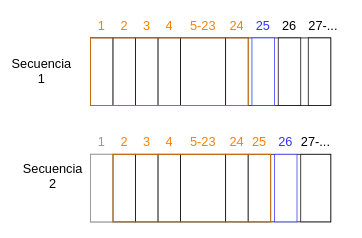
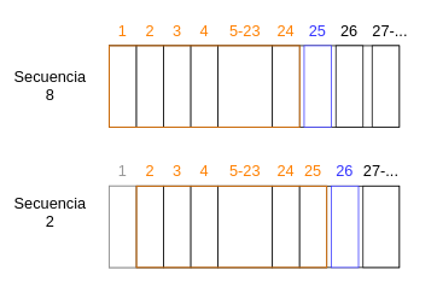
  <mxCell id="0" />
  <mxCell id="1" parent="0" />
  <mxCell id="2" value="" style="rounded=0;whiteSpace=wrap;html=1;fontSize=17;" vertex="1" parent="1"><mxGeometry x="120" y="50" width="320" height="90" as="geometry" /></mxCell>
  <mxCell id="3" value="" style="rounded=0;whiteSpace=wrap;html=1;fontSize=17;" vertex="1" parent="1"><mxGeometry x="120" y="50" width="30" height="90" as="geometry" /></mxCell>
  <mxCell id="4" value="" style="rounded=0;whiteSpace=wrap;html=1;fontSize=17;" vertex="1" parent="1"><mxGeometry x="150" y="50" width="30" height="90" as="geometry" /></mxCell>
  <mxCell id="5" value="" style="rounded=0;whiteSpace=wrap;html=1;fontSize=17;" vertex="1" parent="1"><mxGeometry x="180" y="50" width="30" height="90" as="geometry" /></mxCell>
  <mxCell id="6" value="" style="rounded=0;whiteSpace=wrap;html=1;fontSize=17;" vertex="1" parent="1"><mxGeometry x="210" y="50" width="30" height="90" as="geometry" /></mxCell>
  <mxCell id="7" value="" style="rounded=0;whiteSpace=wrap;html=1;fontSize=17;" vertex="1" parent="1"><mxGeometry x="240" y="50" width="60" height="90" as="geometry" /></mxCell>
  <mxCell id="8" value="&lt;font color=&quot;#ff8000&quot; style=&quot;font-size: 17px;&quot;&gt;1&lt;/font&gt;" style="text;html=1;align=center;verticalAlign=middle;whiteSpace=wrap;rounded=0;fontSize=17;" vertex="1" parent="1"><mxGeometry x="105" y="20" width="60" height="30" as="geometry" /></mxCell>
  <mxCell id="9" value="&lt;font color=&quot;#ff8000&quot; style=&quot;font-size: 17px;&quot;&gt;2&lt;/font&gt;" style="text;html=1;align=center;verticalAlign=middle;whiteSpace=wrap;rounded=0;fontSize=17;" vertex="1" parent="1"><mxGeometry x="135" y="20" width="60" height="30" as="geometry" /></mxCell>
  <mxCell id="10" value="&lt;font color=&quot;#ff8000&quot; style=&quot;font-size: 17px;&quot;&gt;3&lt;/font&gt;" style="text;html=1;align=center;verticalAlign=middle;whiteSpace=wrap;rounded=0;fontSize=17;" vertex="1" parent="1"><mxGeometry x="165" y="20" width="60" height="30" as="geometry" /></mxCell>
  <mxCell id="11" value="&lt;font color=&quot;#ff8000&quot; style=&quot;font-size: 17px;&quot;&gt;4&lt;/font&gt;" style="text;html=1;align=center;verticalAlign=middle;whiteSpace=wrap;rounded=0;fontSize=17;" vertex="1" parent="1"><mxGeometry x="195" y="20" width="60" height="30" as="geometry" /></mxCell>
  <mxCell id="12" value="&lt;font color=&quot;#ff8000&quot; style=&quot;font-size: 17px;&quot;&gt;5-23&lt;/font&gt;" style="text;html=1;align=center;verticalAlign=middle;whiteSpace=wrap;rounded=0;fontSize=17;" vertex="1" parent="1"><mxGeometry x="240" y="20" width="60" height="30" as="geometry" /></mxCell>
  <mxCell id="13" value="" style="rounded=0;whiteSpace=wrap;html=1;fontSize=17;" vertex="1" parent="1"><mxGeometry x="300" y="50" width="30" height="90" as="geometry" /></mxCell>
  <mxCell id="14" value="&lt;font color=&quot;#ff8000&quot; style=&quot;font-size: 17px;&quot;&gt;24&lt;/font&gt;" style="text;html=1;align=center;verticalAlign=middle;whiteSpace=wrap;rounded=0;fontSize=17;" vertex="1" parent="1"><mxGeometry x="285" y="20" width="60" height="30" as="geometry" /></mxCell>
  <mxCell id="15" value="" style="rounded=0;whiteSpace=wrap;html=1;strokeColor=#3333FF;fontSize=17;" vertex="1" parent="1"><mxGeometry x="335" y="50" width="30" height="90" as="geometry" /></mxCell>
  <mxCell id="16" value="&lt;font color=&quot;#3333ff&quot; style=&quot;font-size: 17px;&quot;&gt;25&lt;/font&gt;" style="text;html=1;align=center;verticalAlign=middle;whiteSpace=wrap;rounded=0;fontSize=17;" vertex="1" parent="1"><mxGeometry x="320" y="20" width="60" height="30" as="geometry" /></mxCell>
  <mxCell id="17" value="" style="rounded=0;whiteSpace=wrap;html=1;fillColor=none;strokeColor=#FF8000;fontSize=17;" vertex="1" parent="1"><mxGeometry x="120" y="50" width="210" height="90" as="geometry" /></mxCell>
  <mxCell id="18" value="26" style="text;html=1;align=center;verticalAlign=middle;whiteSpace=wrap;rounded=0;fontSize=17;" vertex="1" parent="1"><mxGeometry x="355" y="20" width="60" height="30" as="geometry" /></mxCell>
- <mxCell id="19" value="Secuencia 1" style="text;html=1;align=center;verticalAlign=middle;whiteSpace=wrap;rounded=0;fontSize=17;" vertex="1" parent="1"><mxGeometry x="20" y="80" width="70" height="30" as="geometry" /></mxCell>
- <mxCell id="20" value="Secuencia 2" style="text;html=1;align=center;verticalAlign=middle;whiteSpace=wrap;rounded=0;fontSize=17;" vertex="1" parent="1"><mxGeometry x="35" y="220" width="70" height="30" as="geometry" /></mxCell>
+ <mxCell id="19" value="Secuencia 8" style="text;html=1;align=center;verticalAlign=middle;whiteSpace=wrap;rounded=0;fontSize=17;" vertex="1" parent="1"><mxGeometry x="20" y="80" width="70" height="30" as="geometry" /></mxCell>
+ <mxCell id="20" value="Secuencia 2" style="text;html=1;align=center;verticalAlign=middle;whiteSpace=wrap;rounded=0;fontSize=17;" vertex="1" parent="1"><mxGeometry x="20" y="220" width="70" height="30" as="geometry" /></mxCell>
  <mxCell id="21" value="" style="rounded=0;whiteSpace=wrap;html=1;strokeColor=#000000;fontSize=17;" vertex="1" parent="1"><mxGeometry x="370" y="50" width="30" height="90" as="geometry" /></mxCell>
  <mxCell id="22" value="" style="rounded=0;whiteSpace=wrap;html=1;strokeColor=#000000;fontSize=17;" vertex="1" parent="1"><mxGeometry x="410" y="50" width="30" height="90" as="geometry" /></mxCell>
  <mxCell id="23" value="27-..." style="text;html=1;align=center;verticalAlign=middle;whiteSpace=wrap;rounded=0;fontSize=17;" vertex="1" parent="1"><mxGeometry x="400" y="20" width="60" height="30" as="geometry" /></mxCell>
  <mxCell id="24" value="" style="rounded=0;whiteSpace=wrap;html=1;fontSize=17;" vertex="1" parent="1"><mxGeometry x="120" y="205" width="320" height="90" as="geometry" /></mxCell>
  <mxCell id="25" value="" style="rounded=0;whiteSpace=wrap;html=1;strokeColor=#999999;fontSize=17;" vertex="1" parent="1"><mxGeometry x="120" y="205" width="30" height="90" as="geometry" /></mxCell>
  <mxCell id="26" value="" style="rounded=0;whiteSpace=wrap;html=1;fontSize=17;" vertex="1" parent="1"><mxGeometry x="150" y="205" width="30" height="90" as="geometry" /></mxCell>
  <mxCell id="27" value="" style="rounded=0;whiteSpace=wrap;html=1;fontSize=17;" vertex="1" parent="1"><mxGeometry x="180" y="205" width="30" height="90" as="geometry" /></mxCell>
  <mxCell id="28" value="" style="rounded=0;whiteSpace=wrap;html=1;fontSize=17;" vertex="1" parent="1"><mxGeometry x="210" y="205" width="30" height="90" as="geometry" /></mxCell>
  <mxCell id="29" value="" style="rounded=0;whiteSpace=wrap;html=1;fontSize=17;" vertex="1" parent="1"><mxGeometry x="240" y="205" width="60" height="90" as="geometry" /></mxCell>
  <mxCell id="30" value="&lt;font color=&quot;#ff8000&quot; style=&quot;font-size: 17px;&quot;&gt;2&lt;/font&gt;" style="text;html=1;align=center;verticalAlign=middle;whiteSpace=wrap;rounded=0;fontSize=17;" vertex="1" parent="1"><mxGeometry x="135" y="175" width="60" height="30" as="geometry" /></mxCell>
  <mxCell id="31" value="&lt;font color=&quot;#ff8000&quot; style=&quot;font-size: 17px;&quot;&gt;3&lt;/font&gt;" style="text;html=1;align=center;verticalAlign=middle;whiteSpace=wrap;rounded=0;fontSize=17;" vertex="1" parent="1"><mxGeometry x="165" y="175" width="60" height="30" as="geometry" /></mxCell>
  <mxCell id="32" value="&lt;font color=&quot;#ff8000&quot; style=&quot;font-size: 17px;&quot;&gt;4&lt;/font&gt;" style="text;html=1;align=center;verticalAlign=middle;whiteSpace=wrap;rounded=0;fontSize=17;" vertex="1" parent="1"><mxGeometry x="195" y="175" width="60" height="30" as="geometry" /></mxCell>
  <mxCell id="33" value="&lt;font color=&quot;#ff8000&quot; style=&quot;font-size: 17px;&quot;&gt;5-23&lt;/font&gt;" style="text;html=1;align=center;verticalAlign=middle;whiteSpace=wrap;rounded=0;fontSize=17;" vertex="1" parent="1"><mxGeometry x="240" y="175" width="60" height="30" as="geometry" /></mxCell>
  <mxCell id="34" value="" style="rounded=0;whiteSpace=wrap;html=1;fontSize=17;" vertex="1" parent="1"><mxGeometry x="300" y="205" width="30" height="90" as="geometry" /></mxCell>
  <mxCell id="35" value="&lt;font color=&quot;#ff8000&quot; style=&quot;font-size: 17px;&quot;&gt;24&lt;/font&gt;" style="text;html=1;align=center;verticalAlign=middle;whiteSpace=wrap;rounded=0;fontSize=17;" vertex="1" parent="1"><mxGeometry x="285" y="175" width="60" height="30" as="geometry" /></mxCell>
  <mxCell id="36" value="" style="rounded=0;whiteSpace=wrap;html=1;strokeColor=#000000;fontSize=17;" vertex="1" parent="1"><mxGeometry x="330" y="205" width="30" height="90" as="geometry" /></mxCell>
  <mxCell id="37" value="&lt;font color=&quot;#ff8000&quot; style=&quot;font-size: 17px;&quot;&gt;25&lt;/font&gt;" style="text;html=1;align=center;verticalAlign=middle;whiteSpace=wrap;rounded=0;fontSize=17;" vertex="1" parent="1"><mxGeometry x="315" y="175" width="60" height="30" as="geometry" /></mxCell>
  <mxCell id="38" value="" style="rounded=0;whiteSpace=wrap;html=1;fillColor=none;strokeColor=#FF8000;fontSize=17;" vertex="1" parent="1"><mxGeometry x="150" y="205" width="210" height="90" as="geometry" /></mxCell>
  <mxCell id="39" value="&lt;font color=&quot;#3333ff&quot; style=&quot;font-size: 17px;&quot;&gt;26&lt;/font&gt;" style="text;html=1;align=center;verticalAlign=middle;whiteSpace=wrap;rounded=0;fontSize=17;" vertex="1" parent="1"><mxGeometry x="350" y="175" width="60" height="30" as="geometry" /></mxCell>
  <mxCell id="40" value="" style="rounded=0;whiteSpace=wrap;html=1;strokeColor=#3333FF;fontSize=17;" vertex="1" parent="1"><mxGeometry x="365" y="205" width="30" height="90" as="geometry" /></mxCell>
  <mxCell id="41" value="" style="rounded=0;whiteSpace=wrap;html=1;strokeColor=#000000;fontSize=17;" vertex="1" parent="1"><mxGeometry x="400" y="205" width="40" height="90" as="geometry" /></mxCell>
  <mxCell id="42" value="27-..." style="text;html=1;align=center;verticalAlign=middle;whiteSpace=wrap;rounded=0;fontSize=17;" vertex="1" parent="1"><mxGeometry x="390" y="175" width="60" height="30" as="geometry" /></mxCell>
  <mxCell id="43" value="&lt;font color=&quot;#999999&quot; style=&quot;font-size: 17px;&quot;&gt;1&lt;/font&gt;" style="text;html=1;align=center;verticalAlign=middle;whiteSpace=wrap;rounded=0;fontSize=17;" vertex="1" parent="1"><mxGeometry x="105" y="175" width="60" height="30" as="geometry" /></mxCell>
